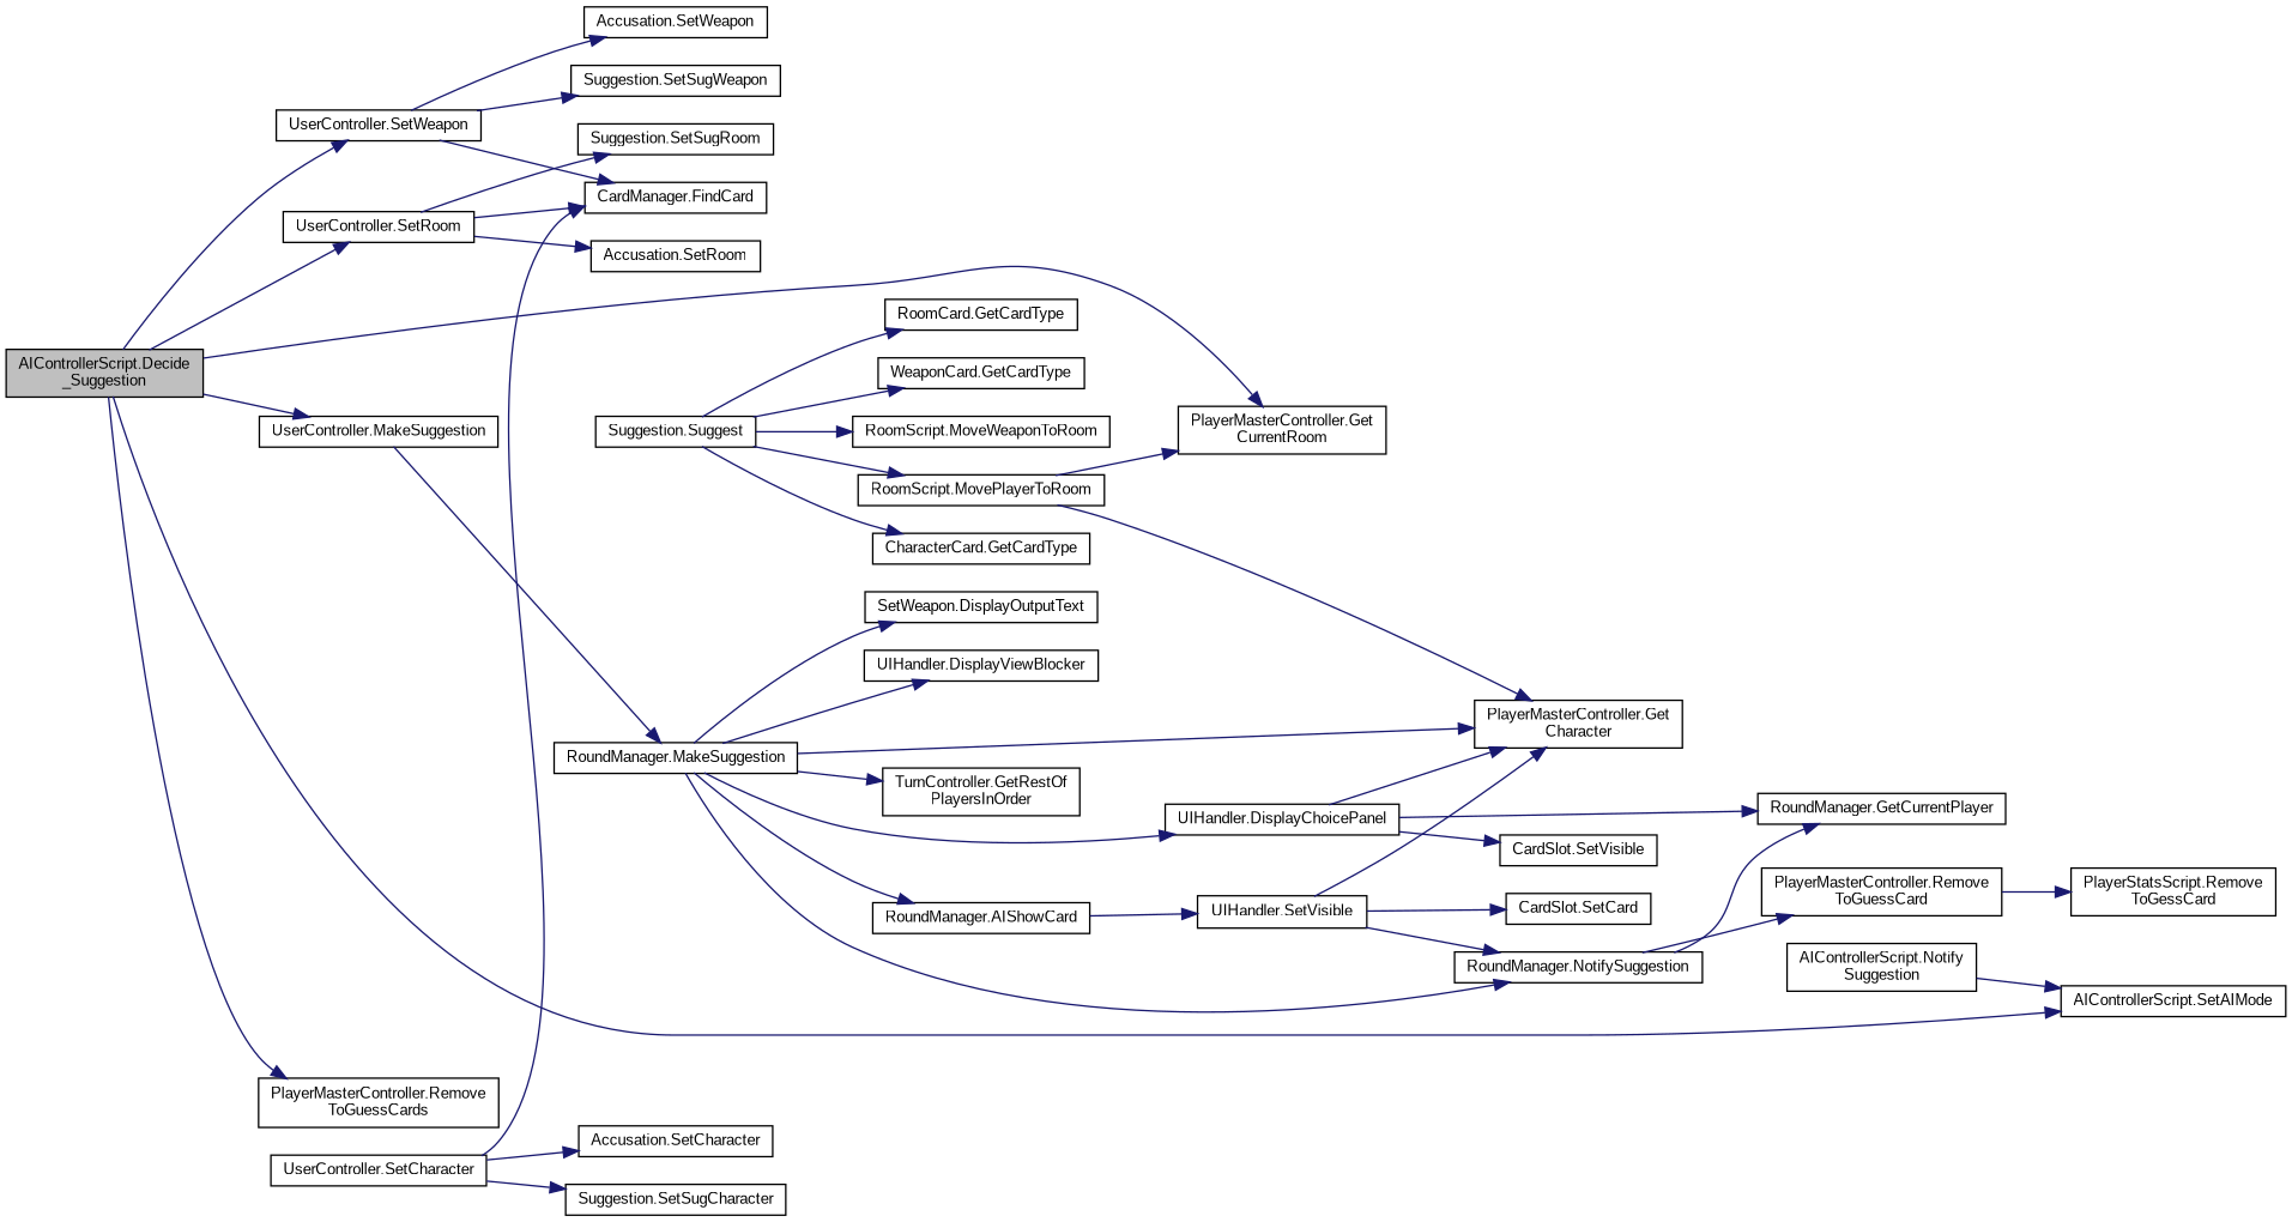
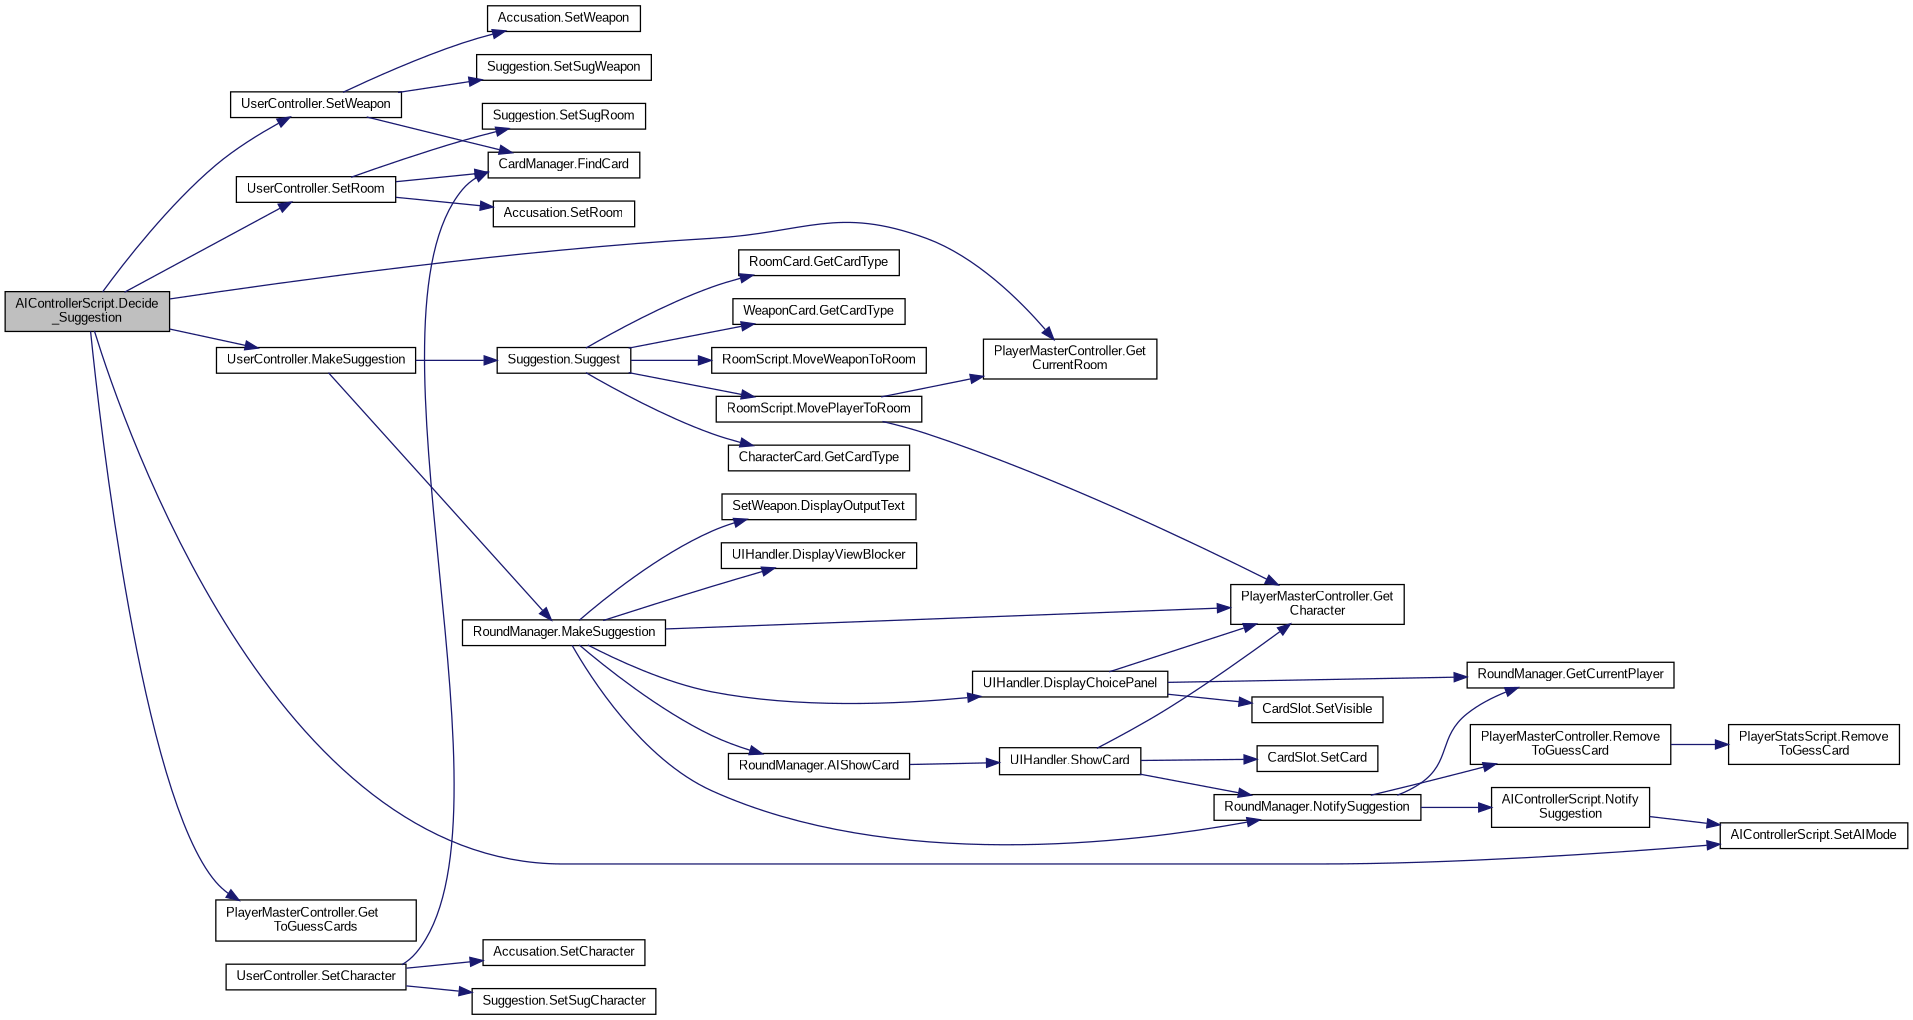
  digraph {
    fontname="Liberation Sans"
    rankdir=LR
    node [color=black fillcolor=white fontname="Liberation Sans" fontsize=10 shape=record style=filled]
    edge [color=midnightblue fontname="Liberation Sans" fontsize=10 labelfontname=Helvetica labelfontsize=10 style=solid]
    n1 [fillcolor=grey75 fontcolor=black height=0.2 label="AIControllerScript.Decide\l_Suggestion" width=0.4]
    n2 [height=0.2 label="PlayerMasterController.Get\lCurrentRoom" width=0.4]
-   n3 [height=0.2 label="PlayerMasterController.Remove\lToGuessCards" width=0.4]
+   n3 [height=0.2 label="PlayerMasterController.Get\lToGuessCards" width=0.4]
    n4 [height=0.2 label="UserController.MakeSuggestion" width=0.4]
    n5 [height=0.2 label="AIControllerScript.SetAIMode" width=0.4]
    n6 [height=0.2 label="UserController.SetRoom" width=0.4]
    n7 [height=0.2 label="UserController.SetWeapon" width=0.4]
    n8 [height=0.2 label="RoundManager.MakeSuggestion" width=0.4]
    n9 [height=0.2 label="Suggestion.Suggest" width=0.4]
    n10 [height=0.2 label="UserController.SetCharacter" width=0.4]
    n11 [height=0.2 label="CardManager.FindCard" width=0.4]
    n12 [height=0.2 label="Accusation.SetCharacter" width=0.4]
    n13 [height=0.2 label="Suggestion.SetSugCharacter" width=0.4]
    n14 [height=0.2 label="Accusation.SetRoom" width=0.4]
    n15 [height=0.2 label="Suggestion.SetSugRoom" width=0.4]
    n16 [height=0.2 label="Suggestion.SetSugWeapon" width=0.4]
    n17 [height=0.2 label="Accusation.SetWeapon" width=0.4]
    n18 [height=0.2 label="RoundManager.AIShowCard" width=0.4]
    n19 [height=0.2 label="PlayerMasterController.Get\lCharacter" width=0.4]
    n20 [height=0.2 label="RoundManager.NotifySuggestion" width=0.4]
    n21 [height=0.2 label="UIHandler.DisplayChoicePanel" width=0.4]
    n22 [height=0.2 label="SetWeapon.DisplayOutputText" width=0.4]
    n23 [height=0.2 label="UIHandler.DisplayViewBlocker" width=0.4]
-   n24 [height=0.2 label="TurnController.GetRestOf\lPlayersInOrder" width=0.4]
    n25 [height=0.2 label="CharacterCard.GetCardType" width=0.4]
    n26 [height=0.2 label="RoomCard.GetCardType" width=0.4]
    n27 [height=0.2 label="WeaponCard.GetCardType" width=0.4]
    n28 [height=0.2 label="RoomScript.MovePlayerToRoom" width=0.4]
    n29 [height=0.2 label="RoomScript.MoveWeaponToRoom" width=0.4]
-   n30 [height=0.2 label="UIHandler.SetVisible" width=0.4]
+   n30 [height=0.2 label="UIHandler.ShowCard" width=0.4]
    n31 [height=0.2 label="RoundManager.GetCurrentPlayer" width=0.4]
    n32 [height=0.2 label="AIControllerScript.Notify\lSuggestion" width=0.4]
    n33 [height=0.2 label="PlayerMasterController.Remove\lToGuessCard" width=0.4]
    n34 [height=0.2 label="CardSlot.SetVisible" width=0.4]
    n35 [height=0.2 label="CardSlot.SetCard" width=0.4]
    n36 [height=0.2 label="PlayerStatsScript.Remove\lToGessCard" width=0.4]
    n1 -> n2
    n1 -> n3
    n1 -> n4
    n1 -> n5
    n1 -> n6
    n1 -> n7
    n4 -> n8
+   n4 -> n9
    n6 -> n11
    n6 -> n14
    n6 -> n15
    n7 -> n11
    n7 -> n16
    n7 -> n17
    n8 -> n18
    n8 -> n19
    n8 -> n20
    n8 -> n21
    n8 -> n22
    n8 -> n23
-   n8 -> n24
    n9 -> n25
    n9 -> n26
    n9 -> n27
    n9 -> n28
    n9 -> n29
    n10 -> n11
    n10 -> n12
    n10 -> n13
    n18 -> n30
    n20 -> n31
+   n20 -> n32
    n20 -> n33
    n21 -> n19
    n21 -> n31
    n21 -> n34
    n28 -> n2
    n28 -> n19
    n30 -> n19
    n30 -> n20
    n30 -> n35
    n32 -> n5
    n33 -> n36
  }
